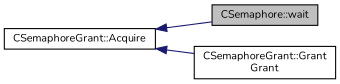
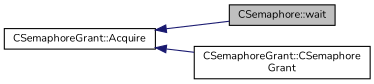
  digraph {
    fontname=Nunito
    rankdir=LR
    node [color=black fillcolor=white fontname=Nunito fontsize=10 shape=record style=filled]
    edge [color=midnightblue dir=back fontname=Nunito fontsize=10 labelfontname=Helvetica labelfontsize=10 style=solid]
    n1 [fillcolor=grey75 fontcolor=black height=0.2 label="CSemaphore::wait" width=0.4]
    n2 [height=0.2 label="CSemaphoreGrant::Acquire" width=0.4]
-   n3 [height=0.2 label="CSemaphoreGrant::Grant\lGrant" width=0.4]
+   n3 [height=0.2 label="CSemaphoreGrant::CSemaphore\lGrant" width=0.4]
    n2 -> n1
    n2 -> n3
  }
